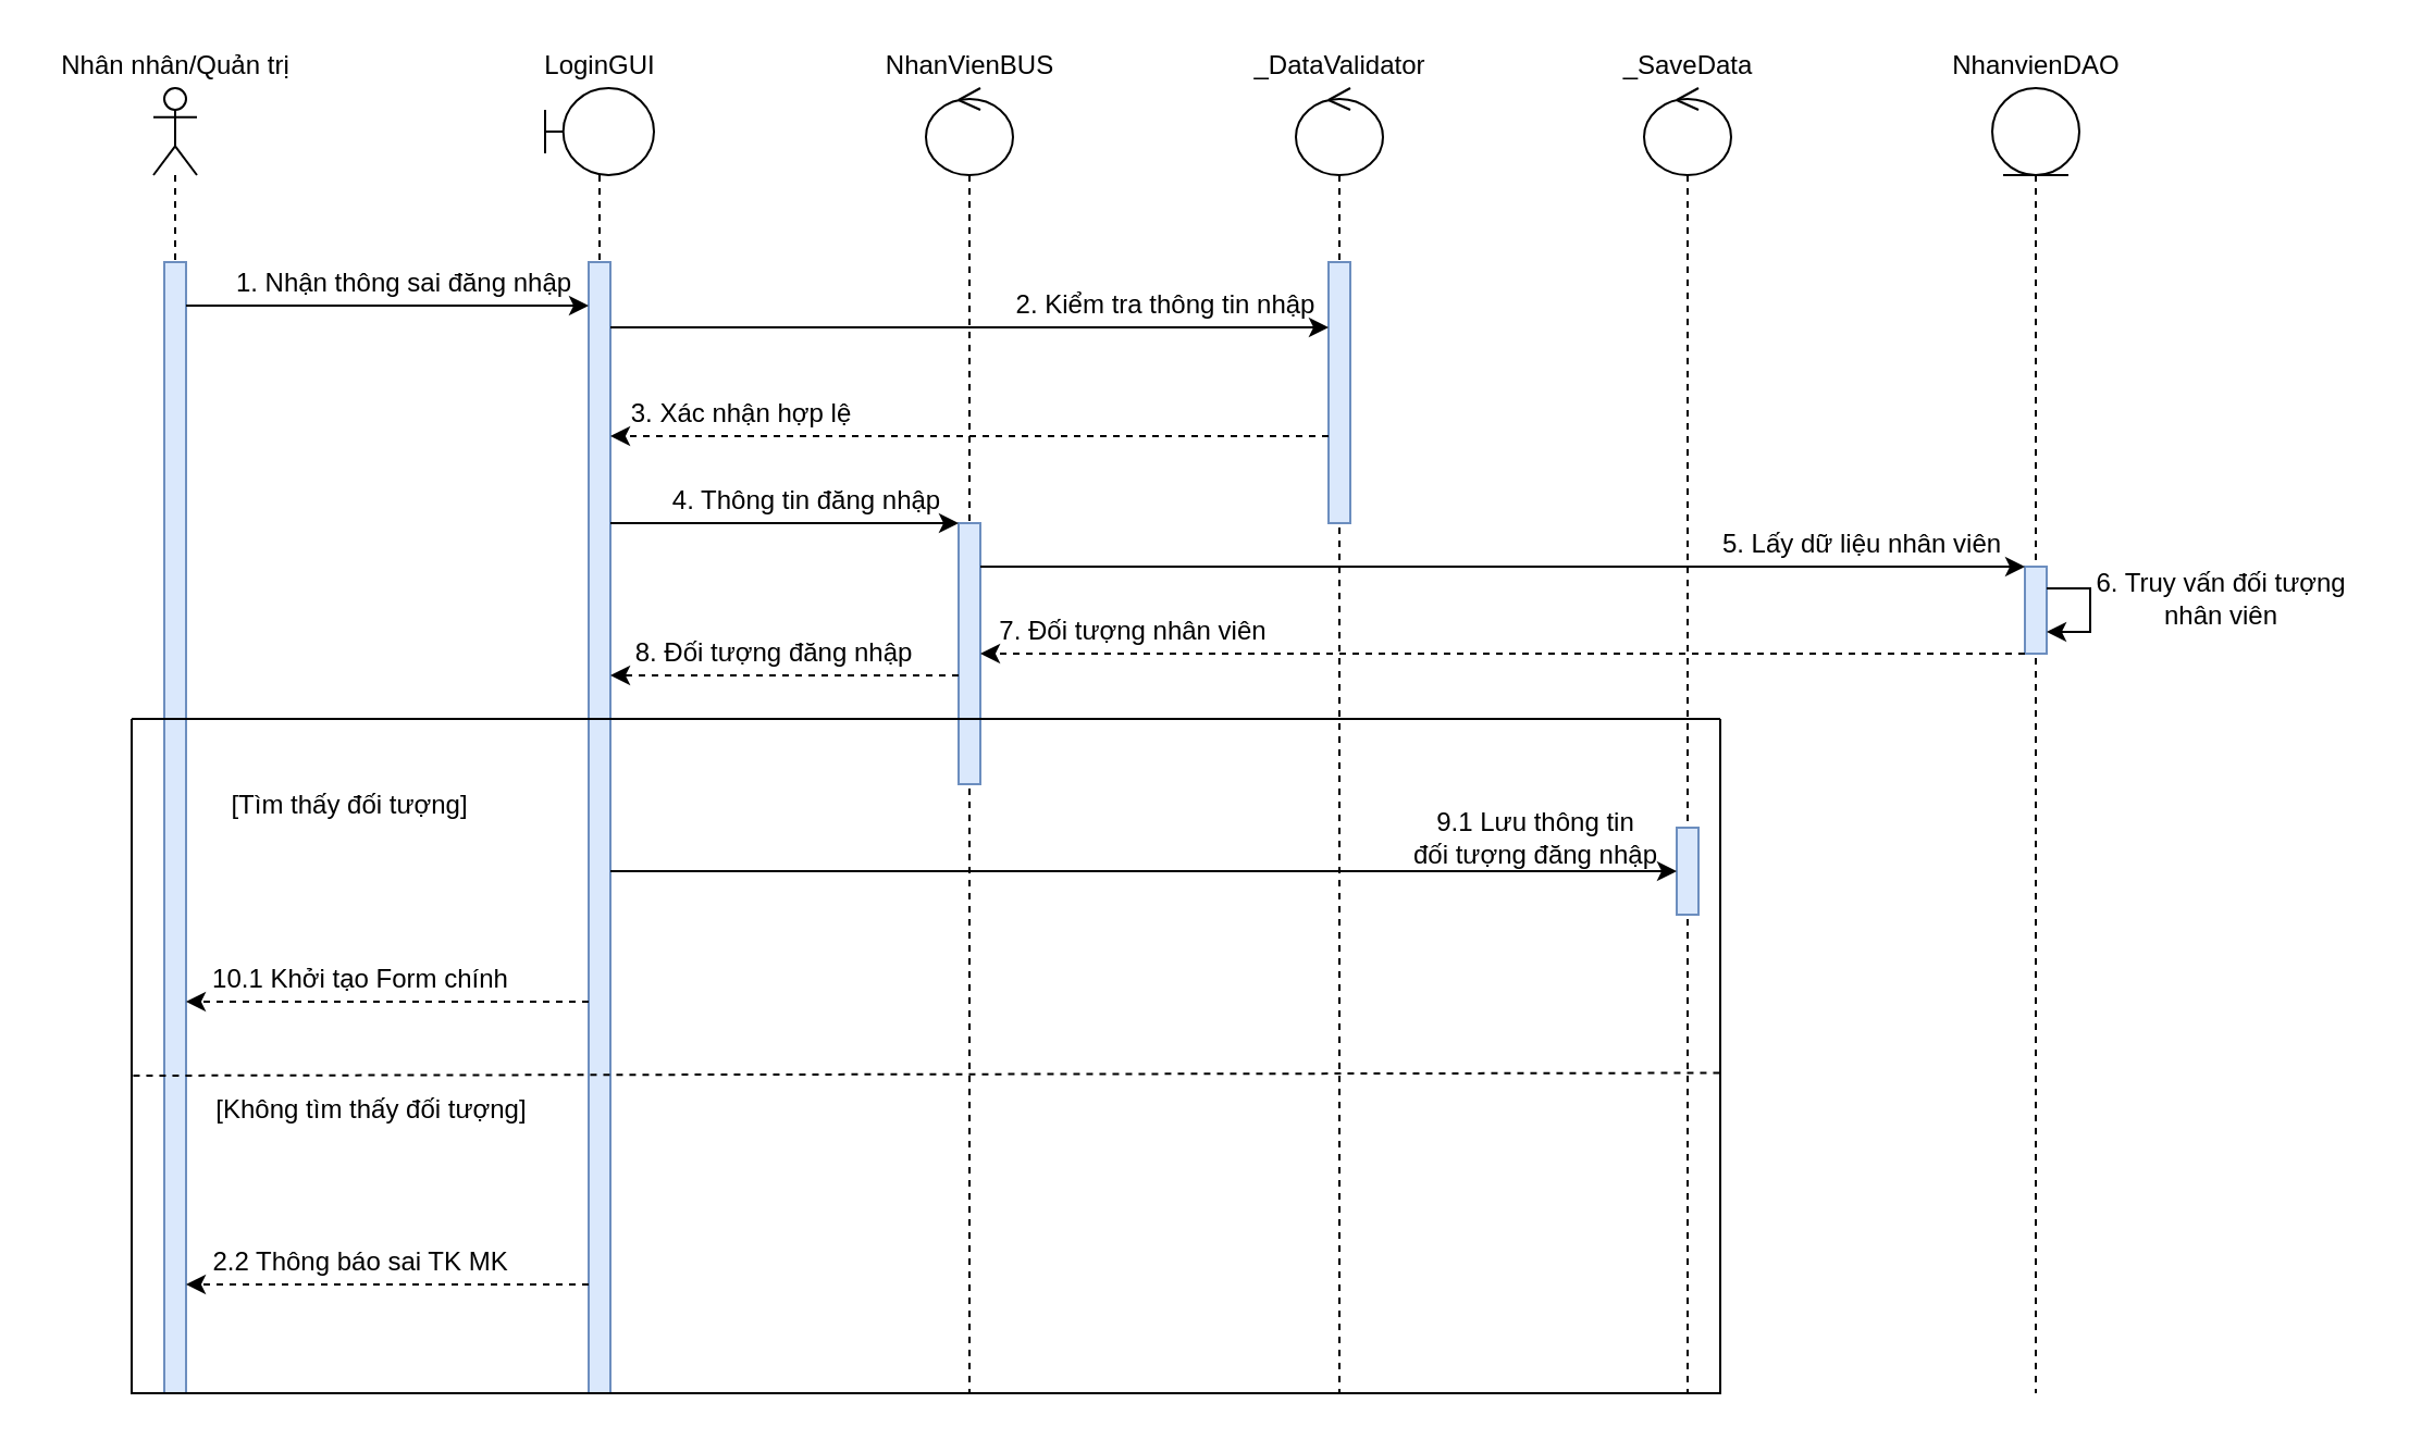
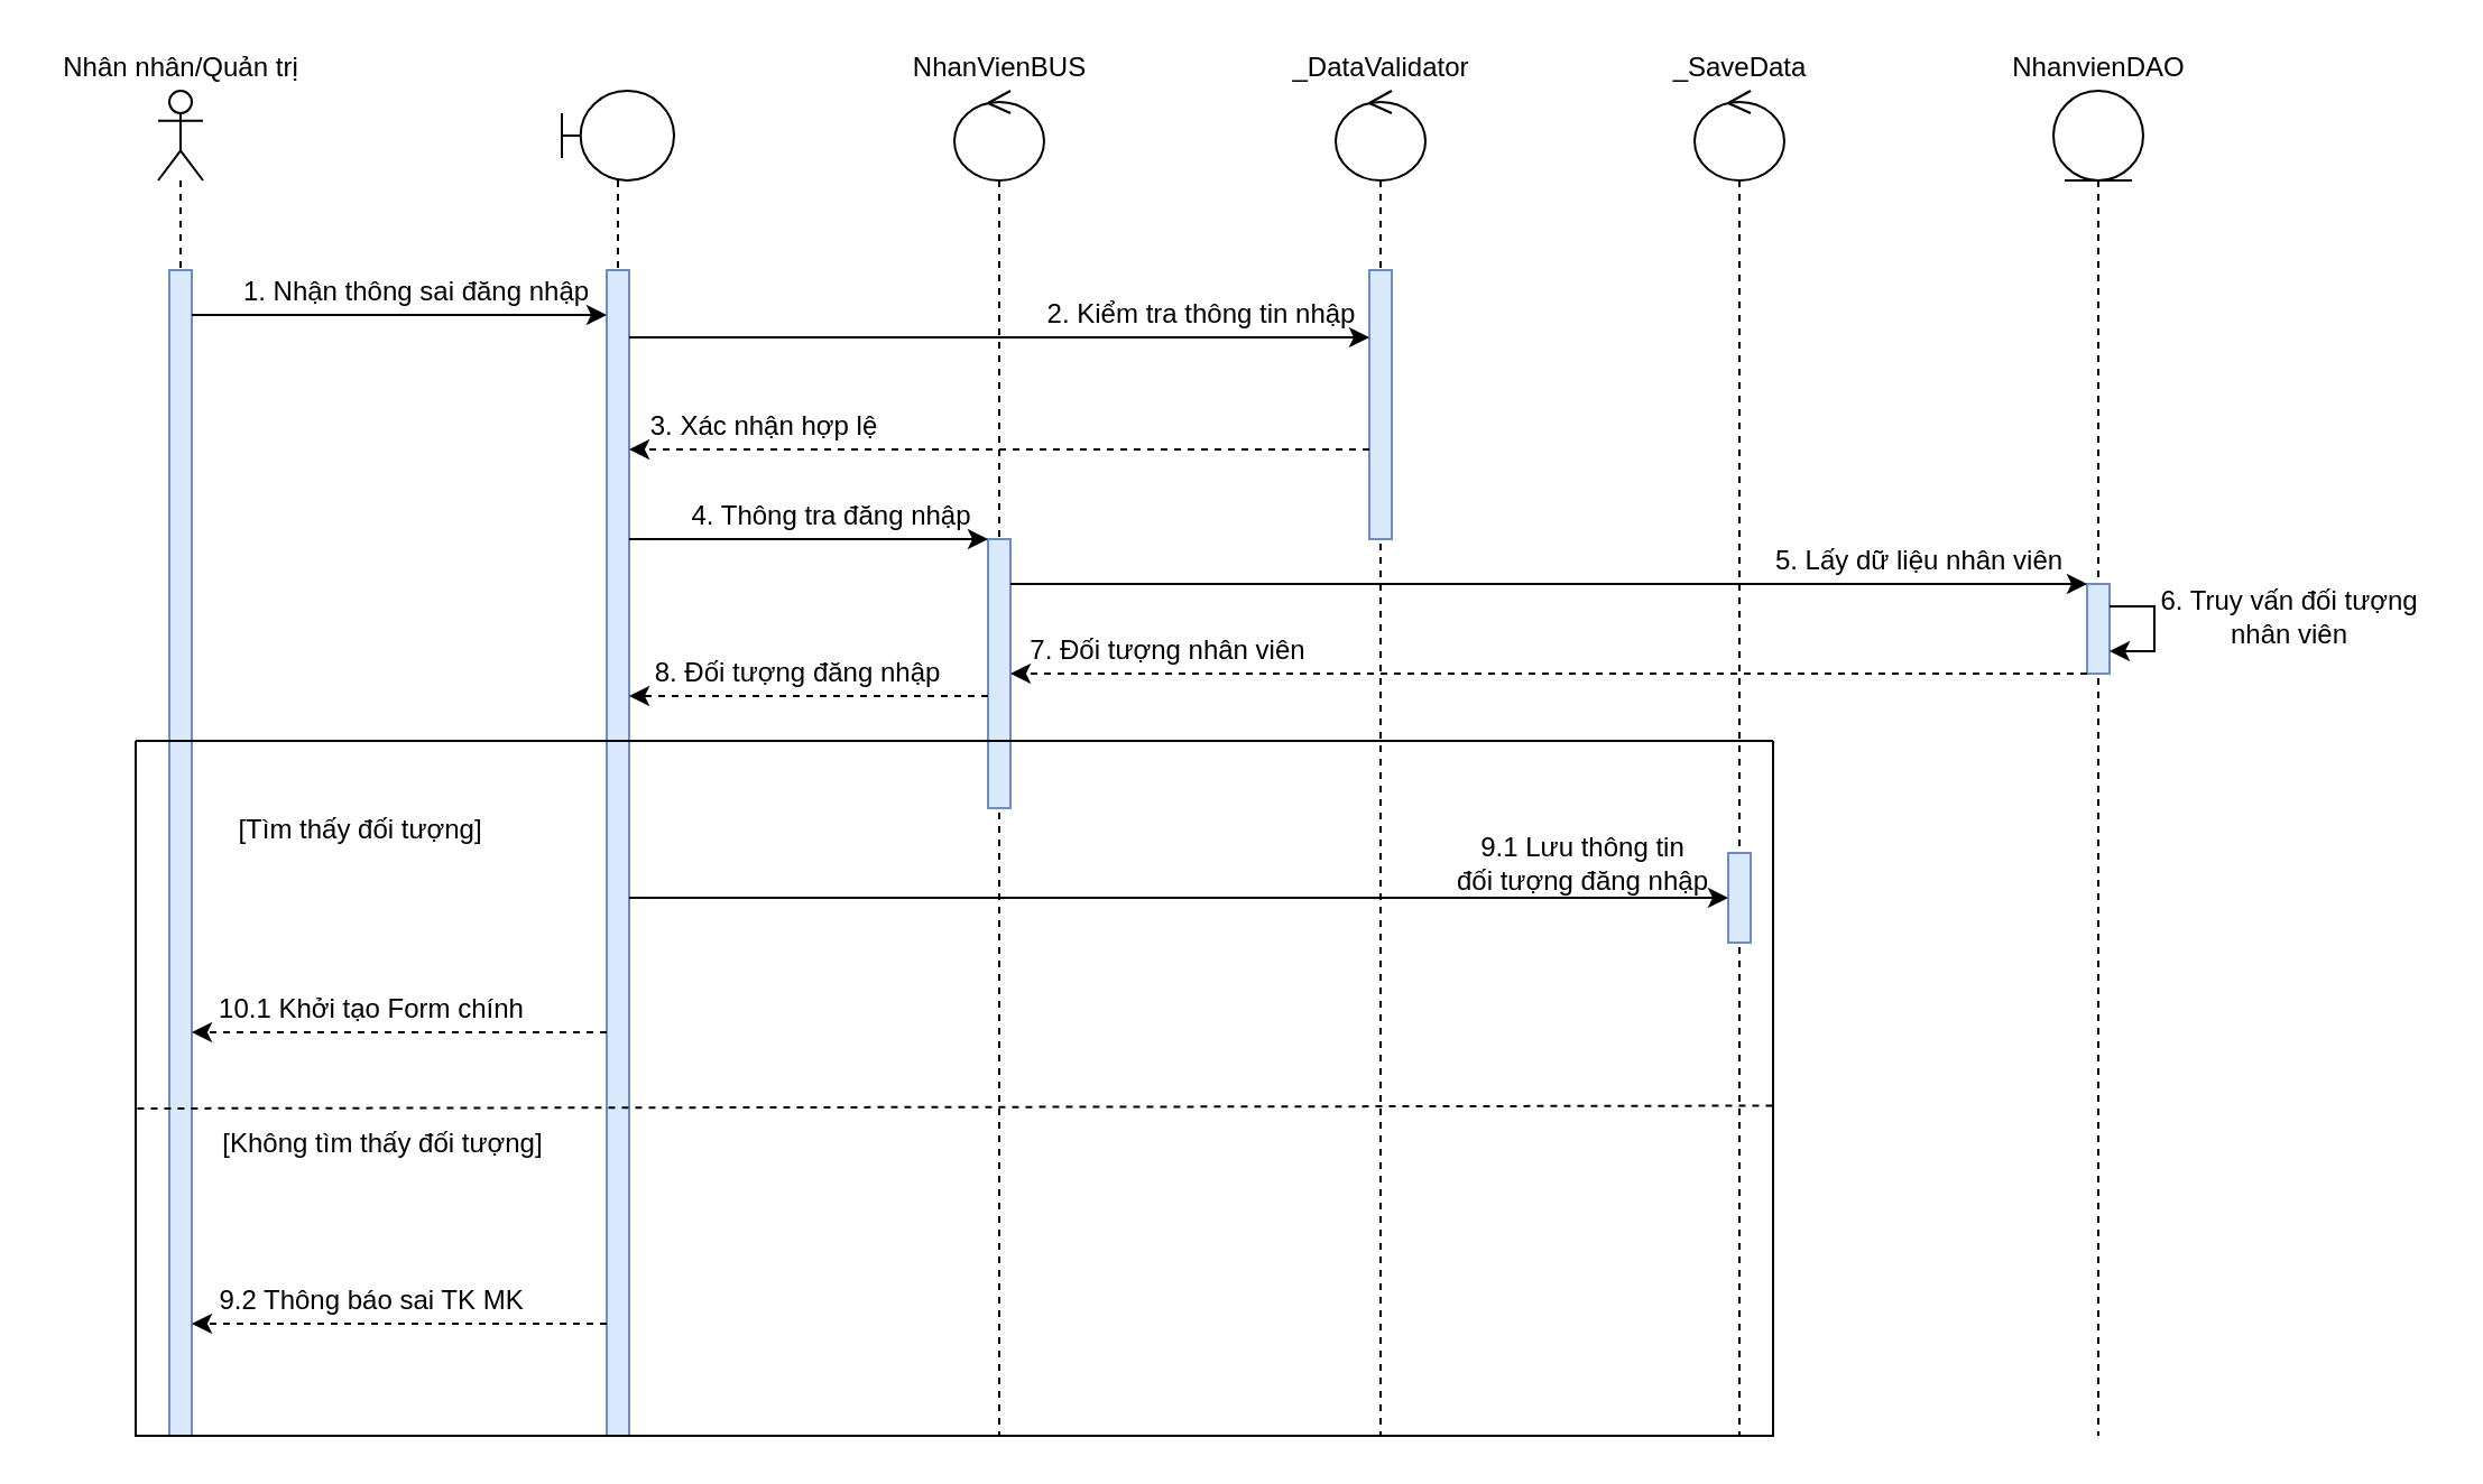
  <mxCell id="0" />
  <mxCell id="1" parent="0" />
  <mxCell id="2" value="" style="shape=umlLifeline;participant=umlActor;perimeter=lifelinePerimeter;whiteSpace=wrap;html=1;container=1;collapsible=0;recursiveResize=0;verticalAlign=top;spacingTop=36;outlineConnect=0;" parent="1" vertex="1"><mxGeometry x="70" y="40" width="20" height="600" as="geometry" /></mxCell>
  <mxCell id="3" value="" style="html=1;points=[];perimeter=orthogonalPerimeter;fillColor=#dae8fc;strokeColor=#6c8ebf;" parent="2" vertex="1"><mxGeometry x="5" y="80" width="10" height="520" as="geometry" /></mxCell>
  <mxCell id="4" value="Nhân nhân/Quản trị" style="text;html=1;align=center;verticalAlign=middle;resizable=0;points=[];autosize=1;strokeColor=none;fillColor=none;" parent="1" vertex="1"><mxGeometry x="20" y="20" width="120" height="20" as="geometry" /></mxCell>
  <mxCell id="5" value="" style="shape=umlLifeline;participant=umlBoundary;perimeter=lifelinePerimeter;whiteSpace=wrap;html=1;container=1;collapsible=0;recursiveResize=0;verticalAlign=top;spacingTop=36;outlineConnect=0;" parent="1" vertex="1"><mxGeometry x="250" y="40" width="50" height="600" as="geometry" /></mxCell>
  <mxCell id="6" value="" style="html=1;points=[];perimeter=orthogonalPerimeter;fillColor=#dae8fc;strokeColor=#6c8ebf;" parent="5" vertex="1"><mxGeometry x="20" y="80" width="10" height="520" as="geometry" /></mxCell>
  <mxCell id="7" value="" style="shape=umlLifeline;participant=umlControl;perimeter=lifelinePerimeter;whiteSpace=wrap;html=1;container=1;collapsible=0;recursiveResize=0;verticalAlign=top;spacingTop=36;outlineConnect=0;" parent="1" vertex="1"><mxGeometry x="425" y="40" width="40" height="600" as="geometry" /></mxCell>
  <mxCell id="8" value="" style="html=1;points=[];perimeter=orthogonalPerimeter;fillColor=#dae8fc;strokeColor=#6c8ebf;" parent="7" vertex="1"><mxGeometry x="15" y="200" width="10" height="120" as="geometry" /></mxCell>
- <mxCell id="9" value="LoginGUI" style="text;html=1;align=center;verticalAlign=middle;resizable=0;points=[];autosize=1;strokeColor=none;fillColor=none;" parent="1" vertex="1"><mxGeometry x="240" y="20" width="70" height="20" as="geometry" /></mxCell>
  <mxCell id="10" value="NhanVienBUS" style="text;html=1;align=center;verticalAlign=middle;resizable=0;points=[];autosize=1;strokeColor=none;fillColor=none;" parent="1" vertex="1"><mxGeometry x="400" y="20" width="90" height="20" as="geometry" /></mxCell>
  <mxCell id="11" value="_SaveData" style="text;html=1;align=center;verticalAlign=middle;resizable=0;points=[];autosize=1;strokeColor=none;fillColor=none;" parent="1" vertex="1"><mxGeometry x="740" y="20" width="70" height="20" as="geometry" /></mxCell>
  <mxCell id="12" style="edgeStyle=orthogonalEdgeStyle;rounded=0;orthogonalLoop=1;jettySize=auto;html=1;" parent="1" source="3" target="6" edge="1"><mxGeometry relative="1" as="geometry"><Array as="points"><mxPoint x="190" y="140" /><mxPoint x="190" y="140" /></Array></mxGeometry></mxCell>
  <mxCell id="13" value="1. Nhận thông sai đăng nhập" style="text;html=1;align=center;verticalAlign=middle;resizable=0;points=[];autosize=1;strokeColor=none;fillColor=none;" parent="1" vertex="1"><mxGeometry x="100" y="120" width="170" height="20" as="geometry" /></mxCell>
  <mxCell id="14" value="" style="shape=umlLifeline;participant=umlControl;perimeter=lifelinePerimeter;whiteSpace=wrap;html=1;container=1;collapsible=0;recursiveResize=0;verticalAlign=top;spacingTop=36;outlineConnect=0;" parent="1" vertex="1"><mxGeometry x="595" y="40" width="40" height="600" as="geometry" /></mxCell>
  <mxCell id="15" value="" style="html=1;points=[];perimeter=orthogonalPerimeter;fillColor=#dae8fc;strokeColor=#6c8ebf;" parent="14" vertex="1"><mxGeometry x="15" y="80" width="10" height="120" as="geometry" /></mxCell>
  <mxCell id="16" value="_DataValidator" style="text;html=1;align=center;verticalAlign=middle;resizable=0;points=[];autosize=1;strokeColor=none;fillColor=none;" parent="1" vertex="1"><mxGeometry x="570" y="20" width="90" height="20" as="geometry" /></mxCell>
  <mxCell id="17" value="" style="shape=umlLifeline;participant=umlEntity;perimeter=lifelinePerimeter;whiteSpace=wrap;html=1;container=1;collapsible=0;recursiveResize=0;verticalAlign=top;spacingTop=36;outlineConnect=0;" parent="1" vertex="1"><mxGeometry x="915" y="40" width="40" height="600" as="geometry" /></mxCell>
  <mxCell id="18" value="" style="html=1;points=[];perimeter=orthogonalPerimeter;fillColor=#dae8fc;strokeColor=#6c8ebf;" parent="17" vertex="1"><mxGeometry x="15" y="220" width="10" height="40" as="geometry" /></mxCell>
  <mxCell id="19" style="edgeStyle=orthogonalEdgeStyle;rounded=0;orthogonalLoop=1;jettySize=auto;html=1;" edge="1" parent="17" source="18" target="18"><mxGeometry relative="1" as="geometry" /></mxCell>
  <mxCell id="20" value="NhanvienDAO" style="text;html=1;align=center;verticalAlign=middle;resizable=0;points=[];autosize=1;strokeColor=none;fillColor=none;" parent="1" vertex="1"><mxGeometry x="890" y="20" width="90" height="20" as="geometry" /></mxCell>
  <mxCell id="21" value="" style="shape=umlLifeline;participant=umlControl;perimeter=lifelinePerimeter;whiteSpace=wrap;html=1;container=1;collapsible=0;recursiveResize=0;verticalAlign=top;spacingTop=36;outlineConnect=0;" parent="1" vertex="1"><mxGeometry x="755" y="40" width="40" height="600" as="geometry" /></mxCell>
  <mxCell id="22" value="" style="html=1;points=[];perimeter=orthogonalPerimeter;fillColor=#dae8fc;strokeColor=#6c8ebf;" parent="21" vertex="1"><mxGeometry x="15" y="340" width="10" height="40" as="geometry" /></mxCell>
  <mxCell id="23" style="edgeStyle=orthogonalEdgeStyle;rounded=0;orthogonalLoop=1;jettySize=auto;html=1;" parent="1" source="6" target="15" edge="1"><mxGeometry relative="1" as="geometry"><Array as="points"><mxPoint x="450" y="150" /><mxPoint x="450" y="150" /></Array></mxGeometry></mxCell>
  <mxCell id="24" value="2. Kiểm tra thông tin nhập" style="text;html=1;align=center;verticalAlign=middle;resizable=0;points=[];autosize=1;strokeColor=none;fillColor=none;" parent="1" vertex="1"><mxGeometry x="460" y="130" width="150" height="20" as="geometry" /></mxCell>
  <mxCell id="25" style="edgeStyle=orthogonalEdgeStyle;rounded=0;orthogonalLoop=1;jettySize=auto;html=1;dashed=1;" parent="1" source="15" target="6" edge="1"><mxGeometry relative="1" as="geometry"><Array as="points"><mxPoint x="450" y="200" /><mxPoint x="450" y="200" /></Array></mxGeometry></mxCell>
  <mxCell id="26" value="3. Xác nhận hợp lệ" style="text;html=1;align=center;verticalAlign=middle;resizable=0;points=[];autosize=1;strokeColor=none;fillColor=none;" parent="1" vertex="1"><mxGeometry x="280" y="180" width="120" height="20" as="geometry" /></mxCell>
  <mxCell id="27" style="edgeStyle=orthogonalEdgeStyle;rounded=0;orthogonalLoop=1;jettySize=auto;html=1;" parent="1" source="6" target="8" edge="1"><mxGeometry relative="1" as="geometry"><Array as="points"><mxPoint x="360" y="240" /><mxPoint x="360" y="240" /></Array></mxGeometry></mxCell>
  <mxCell id="28" value="5. Lấy dữ liệu nhân viên" style="text;html=1;align=center;verticalAlign=middle;resizable=0;points=[];autosize=1;strokeColor=none;fillColor=none;" parent="1" vertex="1"><mxGeometry x="785" y="240" width="140" height="20" as="geometry" /></mxCell>
- <mxCell id="29" value="4. Thông tin đăng nhập" style="text;html=1;align=center;verticalAlign=middle;resizable=0;points=[];autosize=1;strokeColor=none;fillColor=none;" parent="1" vertex="1"><mxGeometry x="300" y="220" width="140" height="20" as="geometry" /></mxCell>
+ <mxCell id="29" value="4. Thông tra đăng nhập" style="text;html=1;align=center;verticalAlign=middle;resizable=0;points=[];autosize=1;strokeColor=none;fillColor=none;" parent="1" vertex="1"><mxGeometry x="300" y="220" width="140" height="20" as="geometry" /></mxCell>
  <mxCell id="30" style="edgeStyle=orthogonalEdgeStyle;rounded=0;orthogonalLoop=1;jettySize=auto;html=1;dashed=1;" parent="1" source="8" target="6" edge="1"><mxGeometry relative="1" as="geometry"><Array as="points"><mxPoint x="370" y="310" /><mxPoint x="370" y="310" /></Array></mxGeometry></mxCell>
  <mxCell id="31" value="8. Đối tượng đăng nhập" style="text;html=1;align=center;verticalAlign=middle;resizable=0;points=[];autosize=1;strokeColor=none;fillColor=none;" parent="1" vertex="1"><mxGeometry x="285" y="290" width="140" height="20" as="geometry" /></mxCell>
  <mxCell id="32" style="edgeStyle=orthogonalEdgeStyle;rounded=0;orthogonalLoop=1;jettySize=auto;html=1;" parent="1" source="6" target="22" edge="1"><mxGeometry relative="1" as="geometry"><Array as="points"><mxPoint x="720" y="400" /><mxPoint x="720" y="400" /></Array></mxGeometry></mxCell>
  <mxCell id="33" style="edgeStyle=orthogonalEdgeStyle;rounded=0;orthogonalLoop=1;jettySize=auto;html=1;dashed=1;" parent="1" source="6" target="3" edge="1"><mxGeometry relative="1" as="geometry"><Array as="points"><mxPoint x="180" y="590" /><mxPoint x="180" y="590" /></Array></mxGeometry></mxCell>
  <mxCell id="34" value="" style="swimlane;startSize=0;shadow=0;strokeColor=default;fillColor=default;" parent="1" vertex="1"><mxGeometry x="60" y="330" width="730" height="310" as="geometry" /></mxCell>
- <mxCell id="35" value="2.2 Thông báo sai TK MK" style="text;html=1;align=center;verticalAlign=middle;resizable=0;points=[];autosize=1;strokeColor=none;fillColor=none;" parent="34" vertex="1"><mxGeometry x="30" y="240" width="150" height="20" as="geometry" /></mxCell>
+ <mxCell id="35" value="9.2 Thông báo sai TK MK" style="text;html=1;align=center;verticalAlign=middle;resizable=0;points=[];autosize=1;strokeColor=none;fillColor=none;" parent="34" vertex="1"><mxGeometry x="30" y="240" width="150" height="20" as="geometry" /></mxCell>
  <mxCell id="36" value="[Không tìm thấy đối tượng]" style="text;html=1;align=center;verticalAlign=middle;resizable=0;points=[];autosize=1;strokeColor=none;fillColor=none;" parent="34" vertex="1"><mxGeometry x="30" y="170" width="160" height="20" as="geometry" /></mxCell>
  <mxCell id="37" value="[Tìm thấy đối tượng]" style="text;html=1;align=center;verticalAlign=middle;resizable=0;points=[];autosize=1;strokeColor=none;fillColor=none;" parent="34" vertex="1"><mxGeometry x="40" y="30" width="120" height="20" as="geometry" /></mxCell>
  <mxCell id="38" value="10.1 Khởi tạo Form chính" style="text;html=1;align=center;verticalAlign=middle;resizable=0;points=[];autosize=1;strokeColor=none;fillColor=none;" parent="34" vertex="1"><mxGeometry x="30" y="110" width="150" height="20" as="geometry" /></mxCell>
  <mxCell id="39" value="9.1 Lưu thông tin &lt;br&gt;đối tượng đăng nhập" style="text;html=1;align=center;verticalAlign=middle;resizable=0;points=[];autosize=1;strokeColor=none;fillColor=none;" parent="34" vertex="1"><mxGeometry x="580" y="40" width="130" height="30" as="geometry" /></mxCell>
  <mxCell id="40" value="" style="endArrow=none;dashed=1;html=1;rounded=0;entryX=1.002;entryY=0.525;entryDx=0;entryDy=0;exitX=0.001;exitY=0.529;exitDx=0;exitDy=0;exitPerimeter=0;entryPerimeter=0;" parent="1" source="34" target="34" edge="1"><mxGeometry width="50" height="50" relative="1" as="geometry"><mxPoint x="70" y="420" as="sourcePoint" /><mxPoint x="40" y="400" as="targetPoint" /></mxGeometry></mxCell>
  <mxCell id="41" style="edgeStyle=orthogonalEdgeStyle;rounded=0;orthogonalLoop=1;jettySize=auto;html=1;dashed=1;" parent="1" source="6" target="3" edge="1"><mxGeometry relative="1" as="geometry"><Array as="points"><mxPoint x="160" y="460" /><mxPoint x="160" y="460" /></Array></mxGeometry></mxCell>
  <mxCell id="42" style="edgeStyle=orthogonalEdgeStyle;rounded=0;orthogonalLoop=1;jettySize=auto;html=1;" edge="1" parent="1" source="8" target="18"><mxGeometry relative="1" as="geometry"><Array as="points"><mxPoint x="810" y="260" /><mxPoint x="810" y="260" /></Array></mxGeometry></mxCell>
  <mxCell id="43" style="edgeStyle=orthogonalEdgeStyle;rounded=0;orthogonalLoop=1;jettySize=auto;html=1;dashed=1;" edge="1" parent="1" source="18" target="8"><mxGeometry relative="1" as="geometry"><Array as="points"><mxPoint x="690" y="300" /><mxPoint x="690" y="300" /></Array></mxGeometry></mxCell>
  <mxCell id="44" value="7. Đối tượng nhân viên" style="text;html=1;align=center;verticalAlign=middle;resizable=0;points=[];autosize=1;strokeColor=none;fillColor=none;" vertex="1" parent="1"><mxGeometry x="450" y="280" width="140" height="20" as="geometry" /></mxCell>
  <mxCell id="45" value="6. Truy vấn đối tượng&lt;br&gt;nhân viên" style="text;html=1;align=center;verticalAlign=middle;resizable=0;points=[];autosize=1;strokeColor=none;fillColor=none;" vertex="1" parent="1"><mxGeometry x="955" y="260" width="130" height="30" as="geometry" /></mxCell>
